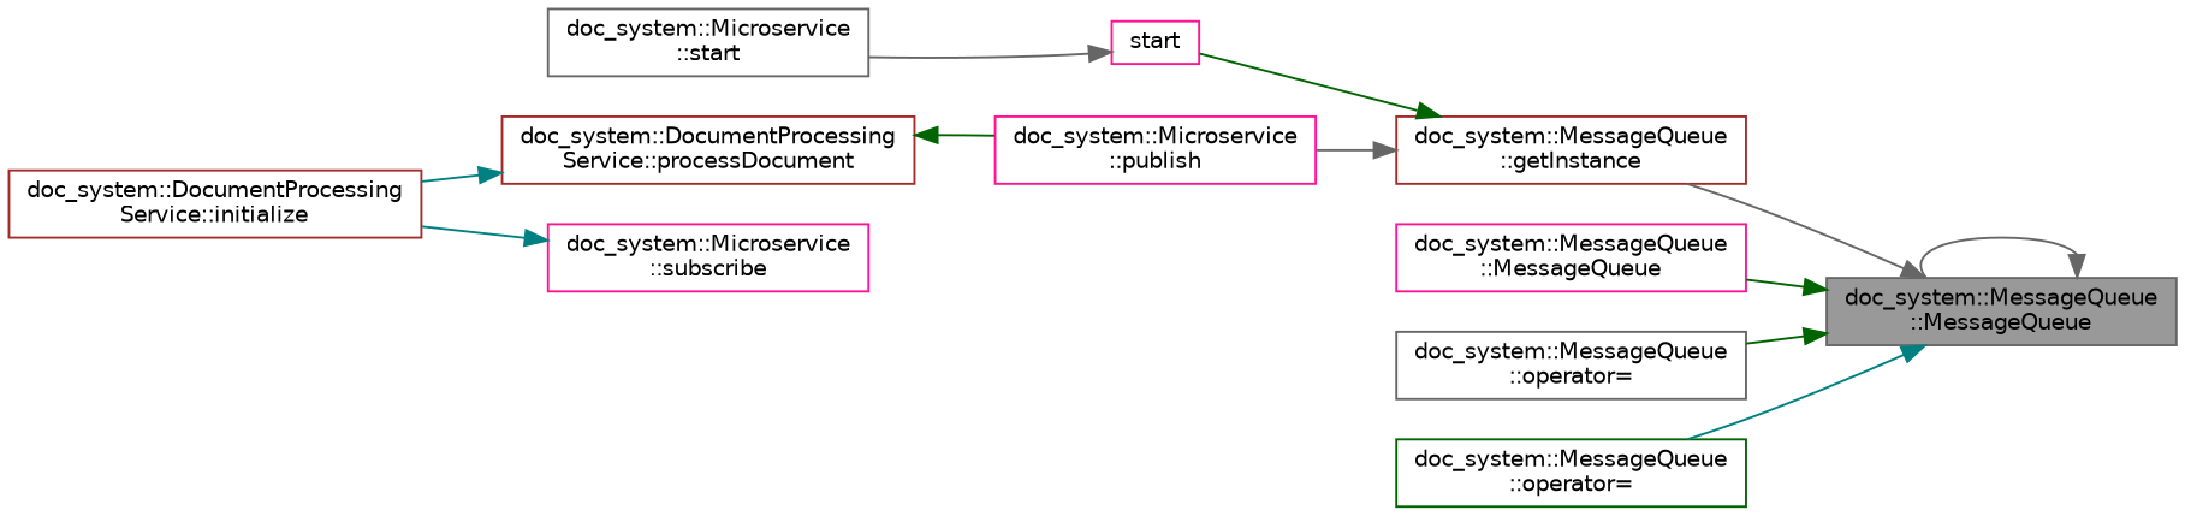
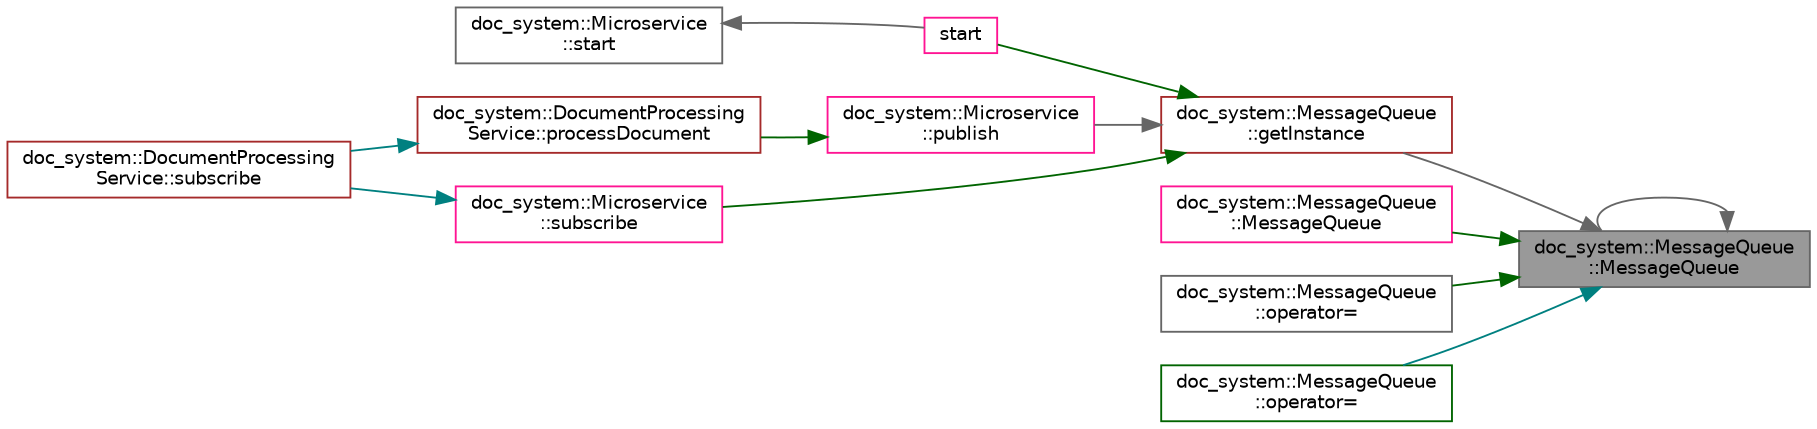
  digraph {
    rankdir=RL
    node [color=deeppink fillcolor=white fontname=Helvetica fontsize=10 shape=box style=filled]
    edge [color=darkgreen dir=back fontname=Helvetica fontsize=10 labelfontname=Helvetica labelfontsize=10 style=solid]
    n1 [color=gray40 fillcolor=grey60 fontcolor=black height=0.2 label="doc_system::MessageQueue\l::MessageQueue" width=0.4]
    n2 [color=brown height=0.2 label="doc_system::MessageQueue\l::getInstance" width=0.4]
    n3 [height=0.2 label="doc_system::MessageQueue\l::MessageQueue" width=0.4]
    n4 [color=gray40 height=0.2 label="doc_system::MessageQueue\l::operator=" width=0.4]
    n5 [color=darkgreen height=0.2 label="doc_system::MessageQueue\l::operator=" width=0.4]
    n6 [height=0.2 label=start width=0.4]
    n7 [height=0.2 label="doc_system::Microservice\l::publish" width=0.4]
    n8 [height=0.2 label="doc_system::Microservice\l::subscribe" width=0.4]
    n9 [color=brown height=0.2 label="doc_system::DocumentProcessing\lService::processDocument" width=0.4]
    n10 [color=gray40 height=0.2 label="doc_system::Microservice\l::start" width=0.4]
-   n11 [color=brown height=0.2 label="doc_system::DocumentProcessing\lService::initialize" width=0.4]
+   n11 [color=brown height=0.2 label="doc_system::DocumentProcessing\lService::subscribe" width=0.4]
    n1 -> n1 [color=gray40]
    n1 -> n2 [color=gray40]
    n1 -> n3
    n1 -> n4
    n1 -> n5 [color=teal]
    n2 -> n6
    n2 -> n7 [color=gray40]
-   n9 -> n7
+   n2 -> n8
+   n7 -> n9
    n8 -> n11 [color=teal]
    n9 -> n11 [color=teal]
-   n6 -> n10 [color=gray40]
+   n10 -> n6 [color=gray40]
  }
